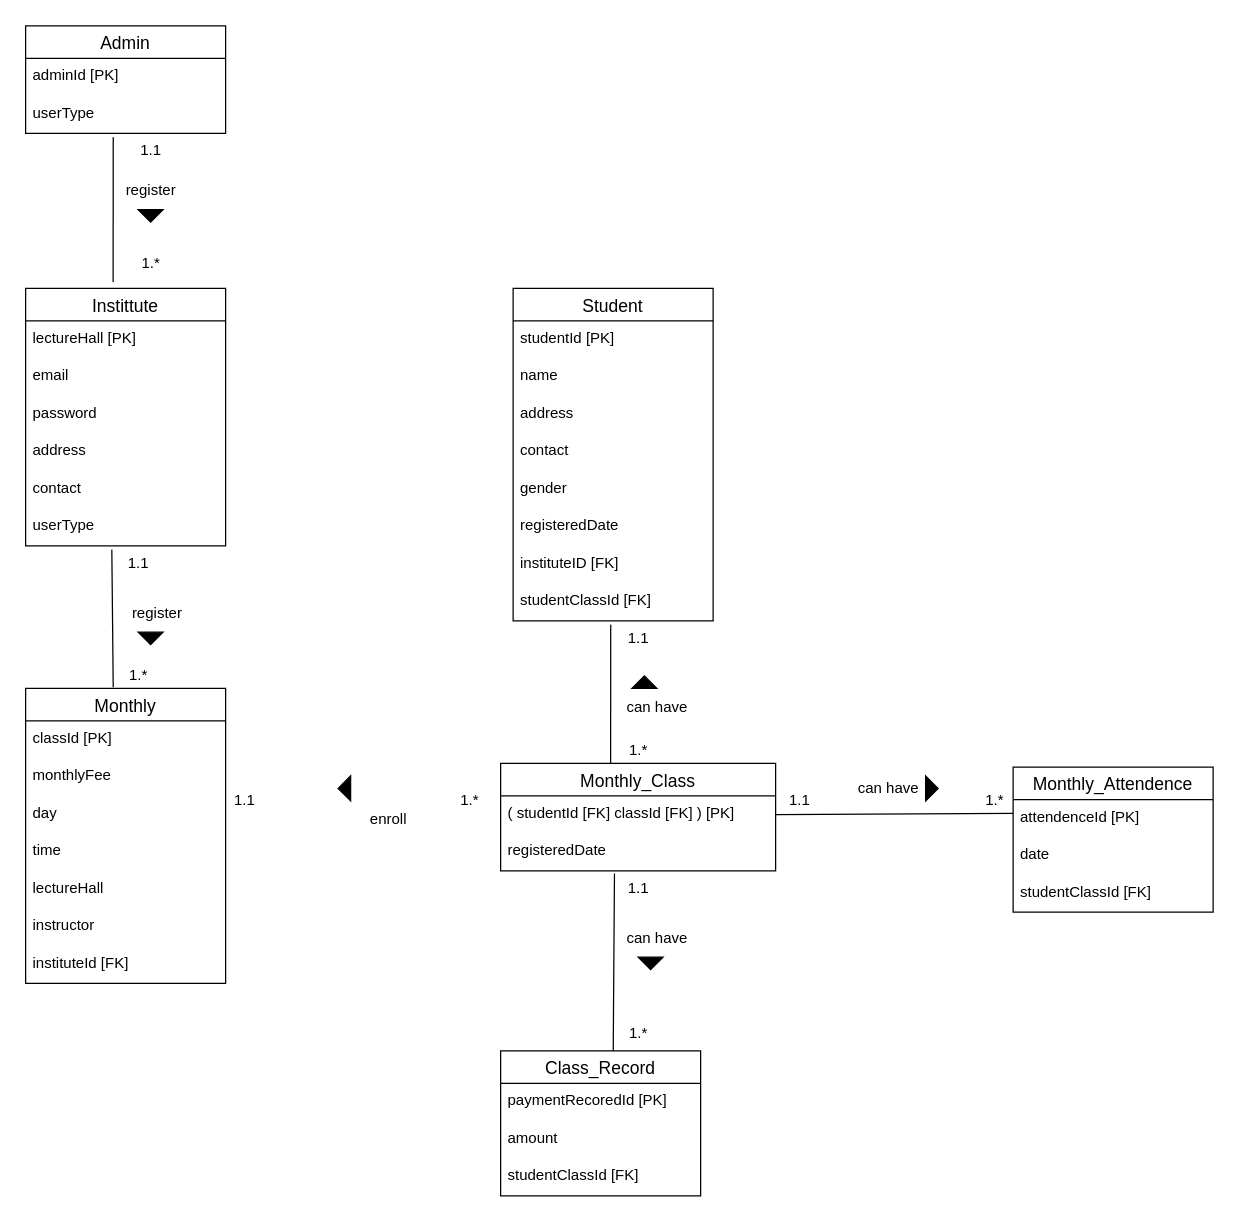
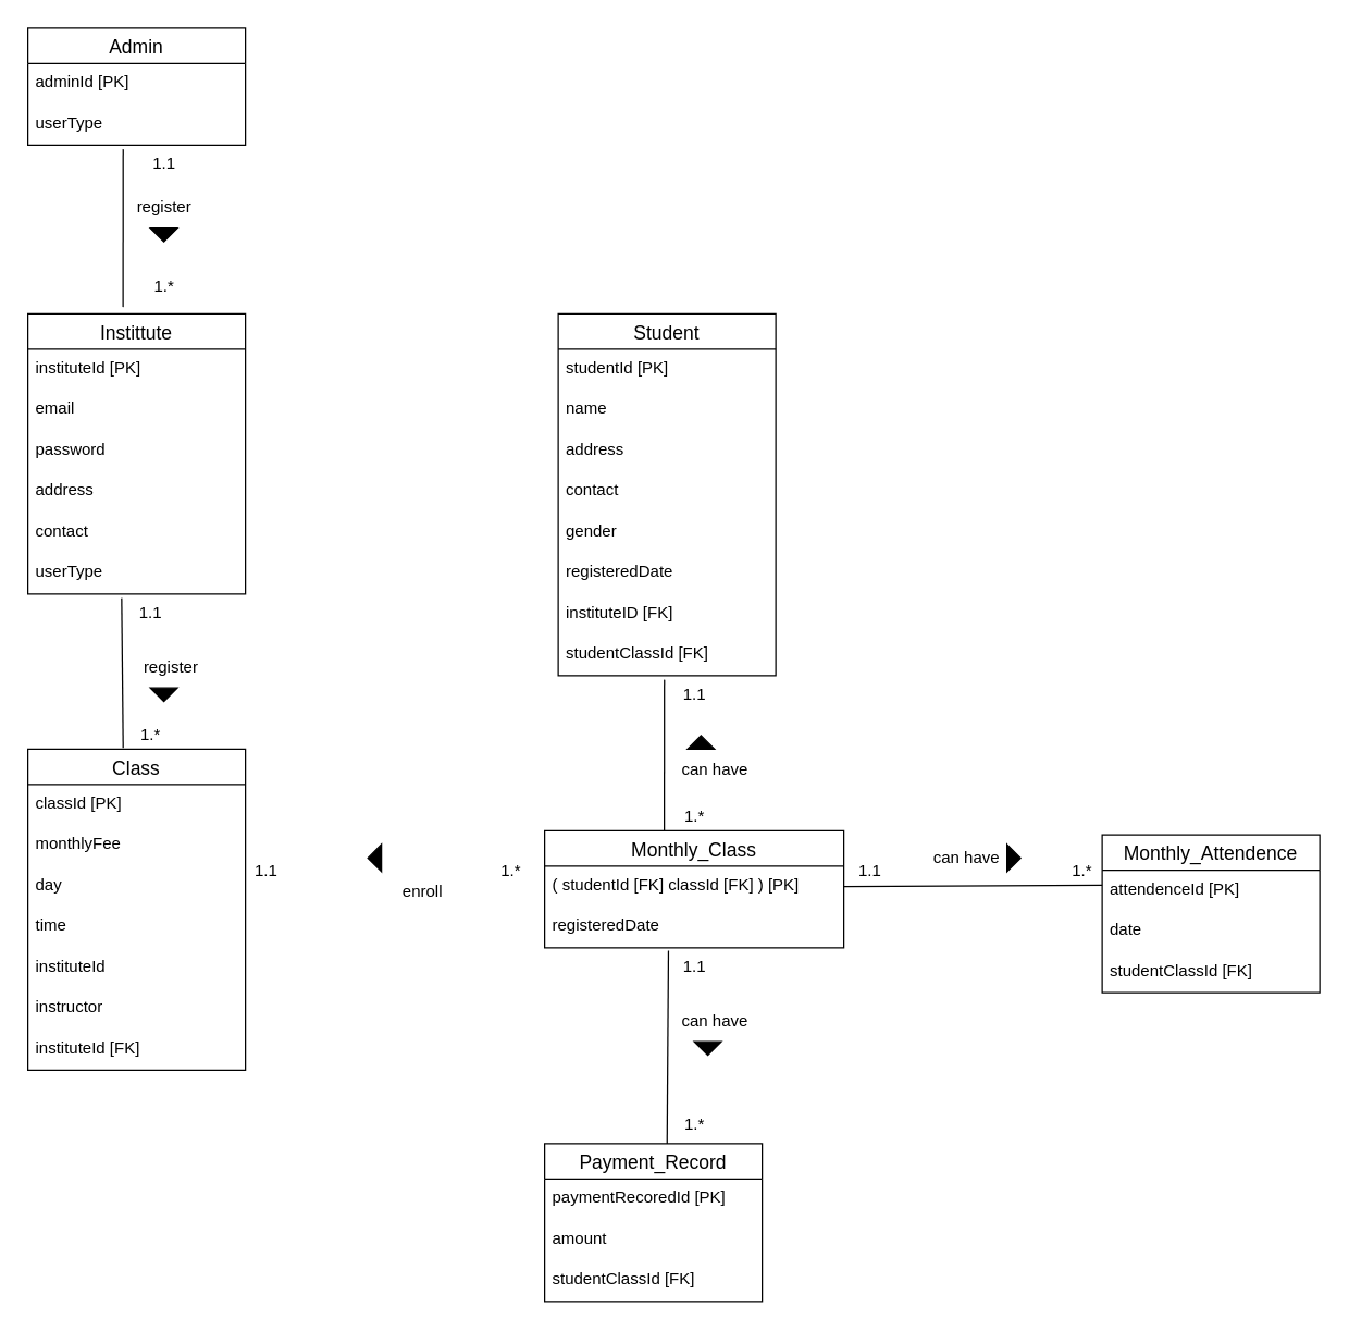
  <mxCell id="0" />
  <mxCell id="1" parent="0" />
  <mxCell id="2" value="Instittute" style="swimlane;fontStyle=0;childLayout=stackLayout;horizontal=1;startSize=26;horizontalStack=0;resizeParent=1;resizeParentMax=0;resizeLast=0;collapsible=1;marginBottom=0;align=center;fontSize=14;" parent="1" vertex="1"><mxGeometry x="20" y="230" width="160" height="206" as="geometry" /></mxCell>
- <mxCell id="3" value="lectureHall [PK]" style="text;strokeColor=none;fillColor=none;spacingLeft=4;spacingRight=4;overflow=hidden;rotatable=0;points=[[0,0.5],[1,0.5]];portConstraint=eastwest;fontSize=12;" parent="2" vertex="1"><mxGeometry y="26" width="160" height="30" as="geometry" /></mxCell>
+ <mxCell id="3" value="instituteId [PK]" style="text;strokeColor=none;fillColor=none;spacingLeft=4;spacingRight=4;overflow=hidden;rotatable=0;points=[[0,0.5],[1,0.5]];portConstraint=eastwest;fontSize=12;" parent="2" vertex="1"><mxGeometry y="26" width="160" height="30" as="geometry" /></mxCell>
  <mxCell id="4" value="email" style="text;strokeColor=none;fillColor=none;spacingLeft=4;spacingRight=4;overflow=hidden;rotatable=0;points=[[0,0.5],[1,0.5]];portConstraint=eastwest;fontSize=12;" parent="2" vertex="1"><mxGeometry y="56" width="160" height="30" as="geometry" /></mxCell>
  <mxCell id="5" value="password" style="text;strokeColor=none;fillColor=none;spacingLeft=4;spacingRight=4;overflow=hidden;rotatable=0;points=[[0,0.5],[1,0.5]];portConstraint=eastwest;fontSize=12;" parent="2" vertex="1"><mxGeometry y="86" width="160" height="30" as="geometry" /></mxCell>
  <mxCell id="6" value="address" style="text;strokeColor=none;fillColor=none;spacingLeft=4;spacingRight=4;overflow=hidden;rotatable=0;points=[[0,0.5],[1,0.5]];portConstraint=eastwest;fontSize=12;" parent="2" vertex="1"><mxGeometry y="116" width="160" height="30" as="geometry" /></mxCell>
  <mxCell id="7" value="contact" style="text;strokeColor=none;fillColor=none;spacingLeft=4;spacingRight=4;overflow=hidden;rotatable=0;points=[[0,0.5],[1,0.5]];portConstraint=eastwest;fontSize=12;" parent="2" vertex="1"><mxGeometry y="146" width="160" height="30" as="geometry" /></mxCell>
  <mxCell id="8" value="userType" style="text;strokeColor=none;fillColor=none;spacingLeft=4;spacingRight=4;overflow=hidden;rotatable=0;points=[[0,0.5],[1,0.5]];portConstraint=eastwest;fontSize=12;" parent="2" vertex="1"><mxGeometry y="176" width="160" height="30" as="geometry" /></mxCell>
  <mxCell id="9" value="Admin" style="swimlane;fontStyle=0;childLayout=stackLayout;horizontal=1;startSize=26;horizontalStack=0;resizeParent=1;resizeParentMax=0;resizeLast=0;collapsible=1;marginBottom=0;align=center;fontSize=14;" parent="1" vertex="1"><mxGeometry x="20" y="20" width="160" height="86" as="geometry" /></mxCell>
  <mxCell id="10" value="adminId [PK]" style="text;strokeColor=none;fillColor=none;spacingLeft=4;spacingRight=4;overflow=hidden;rotatable=0;points=[[0,0.5],[1,0.5]];portConstraint=eastwest;fontSize=12;" parent="9" vertex="1"><mxGeometry y="26" width="160" height="30" as="geometry" /></mxCell>
  <mxCell id="11" value="userType" style="text;strokeColor=none;fillColor=none;spacingLeft=4;spacingRight=4;overflow=hidden;rotatable=0;points=[[0,0.5],[1,0.5]];portConstraint=eastwest;fontSize=12;" parent="9" vertex="1"><mxGeometry y="56" width="160" height="30" as="geometry" /></mxCell>
- <mxCell id="12" value="Monthly" style="swimlane;fontStyle=0;childLayout=stackLayout;horizontal=1;startSize=26;horizontalStack=0;resizeParent=1;resizeParentMax=0;resizeLast=0;collapsible=1;marginBottom=0;align=center;fontSize=14;" parent="1" vertex="1"><mxGeometry x="20" y="550" width="160" height="236" as="geometry" /></mxCell>
+ <mxCell id="12" value="Class" style="swimlane;fontStyle=0;childLayout=stackLayout;horizontal=1;startSize=26;horizontalStack=0;resizeParent=1;resizeParentMax=0;resizeLast=0;collapsible=1;marginBottom=0;align=center;fontSize=14;" parent="1" vertex="1"><mxGeometry x="20" y="550" width="160" height="236" as="geometry" /></mxCell>
  <mxCell id="13" value="classId [PK]" style="text;strokeColor=none;fillColor=none;spacingLeft=4;spacingRight=4;overflow=hidden;rotatable=0;points=[[0,0.5],[1,0.5]];portConstraint=eastwest;fontSize=12;" parent="12" vertex="1"><mxGeometry y="26" width="160" height="30" as="geometry" /></mxCell>
  <mxCell id="14" value="monthlyFee" style="text;strokeColor=none;fillColor=none;spacingLeft=4;spacingRight=4;overflow=hidden;rotatable=0;points=[[0,0.5],[1,0.5]];portConstraint=eastwest;fontSize=12;" parent="12" vertex="1"><mxGeometry y="56" width="160" height="30" as="geometry" /></mxCell>
  <mxCell id="15" value="day" style="text;strokeColor=none;fillColor=none;spacingLeft=4;spacingRight=4;overflow=hidden;rotatable=0;points=[[0,0.5],[1,0.5]];portConstraint=eastwest;fontSize=12;" parent="12" vertex="1"><mxGeometry y="86" width="160" height="30" as="geometry" /></mxCell>
  <mxCell id="16" value="time" style="text;strokeColor=none;fillColor=none;spacingLeft=4;spacingRight=4;overflow=hidden;rotatable=0;points=[[0,0.5],[1,0.5]];portConstraint=eastwest;fontSize=12;" parent="12" vertex="1"><mxGeometry y="116" width="160" height="30" as="geometry" /></mxCell>
- <mxCell id="17" value="lectureHall" style="text;strokeColor=none;fillColor=none;spacingLeft=4;spacingRight=4;overflow=hidden;rotatable=0;points=[[0,0.5],[1,0.5]];portConstraint=eastwest;fontSize=12;" parent="12" vertex="1"><mxGeometry y="146" width="160" height="30" as="geometry" /></mxCell>
+ <mxCell id="17" value="instituteId" style="text;strokeColor=none;fillColor=none;spacingLeft=4;spacingRight=4;overflow=hidden;rotatable=0;points=[[0,0.5],[1,0.5]];portConstraint=eastwest;fontSize=12;" parent="12" vertex="1"><mxGeometry y="146" width="160" height="30" as="geometry" /></mxCell>
  <mxCell id="18" value="instructor" style="text;strokeColor=none;fillColor=none;spacingLeft=4;spacingRight=4;overflow=hidden;rotatable=0;points=[[0,0.5],[1,0.5]];portConstraint=eastwest;fontSize=12;" parent="12" vertex="1"><mxGeometry y="176" width="160" height="30" as="geometry" /></mxCell>
  <mxCell id="19" value="instituteId [FK]" style="text;strokeColor=none;fillColor=none;spacingLeft=4;spacingRight=4;overflow=hidden;rotatable=0;points=[[0,0.5],[1,0.5]];portConstraint=eastwest;fontSize=12;" parent="12" vertex="1"><mxGeometry y="206" width="160" height="30" as="geometry" /></mxCell>
  <mxCell id="20" value="Student" style="swimlane;fontStyle=0;childLayout=stackLayout;horizontal=1;startSize=26;horizontalStack=0;resizeParent=1;resizeParentMax=0;resizeLast=0;collapsible=1;marginBottom=0;align=center;fontSize=14;" parent="1" vertex="1"><mxGeometry x="410" y="230" width="160" height="266" as="geometry" /></mxCell>
  <mxCell id="21" value="studentId [PK]" style="text;strokeColor=none;fillColor=none;spacingLeft=4;spacingRight=4;overflow=hidden;rotatable=0;points=[[0,0.5],[1,0.5]];portConstraint=eastwest;fontSize=12;" parent="20" vertex="1"><mxGeometry y="26" width="160" height="30" as="geometry" /></mxCell>
  <mxCell id="22" value="name" style="text;strokeColor=none;fillColor=none;spacingLeft=4;spacingRight=4;overflow=hidden;rotatable=0;points=[[0,0.5],[1,0.5]];portConstraint=eastwest;fontSize=12;" parent="20" vertex="1"><mxGeometry y="56" width="160" height="30" as="geometry" /></mxCell>
  <mxCell id="23" value="address" style="text;strokeColor=none;fillColor=none;spacingLeft=4;spacingRight=4;overflow=hidden;rotatable=0;points=[[0,0.5],[1,0.5]];portConstraint=eastwest;fontSize=12;" parent="20" vertex="1"><mxGeometry y="86" width="160" height="30" as="geometry" /></mxCell>
  <mxCell id="24" value="contact" style="text;strokeColor=none;fillColor=none;spacingLeft=4;spacingRight=4;overflow=hidden;rotatable=0;points=[[0,0.5],[1,0.5]];portConstraint=eastwest;fontSize=12;" parent="20" vertex="1"><mxGeometry y="116" width="160" height="30" as="geometry" /></mxCell>
  <mxCell id="25" value="gender" style="text;strokeColor=none;fillColor=none;spacingLeft=4;spacingRight=4;overflow=hidden;rotatable=0;points=[[0,0.5],[1,0.5]];portConstraint=eastwest;fontSize=12;" parent="20" vertex="1"><mxGeometry y="146" width="160" height="30" as="geometry" /></mxCell>
  <mxCell id="26" value="registeredDate" style="text;strokeColor=none;fillColor=none;spacingLeft=4;spacingRight=4;overflow=hidden;rotatable=0;points=[[0,0.5],[1,0.5]];portConstraint=eastwest;fontSize=12;" parent="20" vertex="1"><mxGeometry y="176" width="160" height="30" as="geometry" /></mxCell>
  <mxCell id="27" value="instituteID [FK]" style="text;strokeColor=none;fillColor=none;spacingLeft=4;spacingRight=4;overflow=hidden;rotatable=0;points=[[0,0.5],[1,0.5]];portConstraint=eastwest;fontSize=12;" parent="20" vertex="1"><mxGeometry y="206" width="160" height="30" as="geometry" /></mxCell>
  <mxCell id="28" value="studentClassId [FK]" style="text;strokeColor=none;fillColor=none;spacingLeft=4;spacingRight=4;overflow=hidden;rotatable=0;points=[[0,0.5],[1,0.5]];portConstraint=eastwest;fontSize=12;" parent="20" vertex="1"><mxGeometry y="236" width="160" height="30" as="geometry" /></mxCell>
  <mxCell id="29" value="Monthly_Class" style="swimlane;fontStyle=0;childLayout=stackLayout;horizontal=1;startSize=26;horizontalStack=0;resizeParent=1;resizeParentMax=0;resizeLast=0;collapsible=1;marginBottom=0;align=center;fontSize=14;" parent="1" vertex="1"><mxGeometry x="400" y="610" width="220" height="86" as="geometry" /></mxCell>
  <mxCell id="30" value="( studentId [FK] classId [FK] ) [PK]" style="text;strokeColor=none;fillColor=none;spacingLeft=4;spacingRight=4;overflow=hidden;rotatable=0;points=[[0,0.5],[1,0.5]];portConstraint=eastwest;fontSize=12;" parent="29" vertex="1"><mxGeometry y="26" width="220" height="30" as="geometry" /></mxCell>
  <mxCell id="31" value="registeredDate" style="text;strokeColor=none;fillColor=none;spacingLeft=4;spacingRight=4;overflow=hidden;rotatable=0;points=[[0,0.5],[1,0.5]];portConstraint=eastwest;fontSize=12;" parent="29" vertex="1"><mxGeometry y="56" width="220" height="30" as="geometry" /></mxCell>
  <mxCell id="32" value="Monthly_Attendence" style="swimlane;fontStyle=0;childLayout=stackLayout;horizontal=1;startSize=26;horizontalStack=0;resizeParent=1;resizeParentMax=0;resizeLast=0;collapsible=1;marginBottom=0;align=center;fontSize=14;" parent="1" vertex="1"><mxGeometry x="810" y="613" width="160" height="116" as="geometry" /></mxCell>
  <mxCell id="33" value="attendenceId [PK]" style="text;strokeColor=none;fillColor=none;spacingLeft=4;spacingRight=4;overflow=hidden;rotatable=0;points=[[0,0.5],[1,0.5]];portConstraint=eastwest;fontSize=12;" parent="32" vertex="1"><mxGeometry y="26" width="160" height="30" as="geometry" /></mxCell>
  <mxCell id="34" value="date" style="text;strokeColor=none;fillColor=none;spacingLeft=4;spacingRight=4;overflow=hidden;rotatable=0;points=[[0,0.5],[1,0.5]];portConstraint=eastwest;fontSize=12;" parent="32" vertex="1"><mxGeometry y="56" width="160" height="30" as="geometry" /></mxCell>
  <mxCell id="35" value="studentClassId [FK]" style="text;strokeColor=none;fillColor=none;spacingLeft=4;spacingRight=4;overflow=hidden;rotatable=0;points=[[0,0.5],[1,0.5]];portConstraint=eastwest;fontSize=12;" parent="32" vertex="1"><mxGeometry y="86" width="160" height="30" as="geometry" /></mxCell>
- <mxCell id="36" value="Class_Record" style="swimlane;fontStyle=0;childLayout=stackLayout;horizontal=1;startSize=26;horizontalStack=0;resizeParent=1;resizeParentMax=0;resizeLast=0;collapsible=1;marginBottom=0;align=center;fontSize=14;" parent="1" vertex="1"><mxGeometry x="400" y="840" width="160" height="116" as="geometry" /></mxCell>
+ <mxCell id="36" value="Payment_Record" style="swimlane;fontStyle=0;childLayout=stackLayout;horizontal=1;startSize=26;horizontalStack=0;resizeParent=1;resizeParentMax=0;resizeLast=0;collapsible=1;marginBottom=0;align=center;fontSize=14;" parent="1" vertex="1"><mxGeometry x="400" y="840" width="160" height="116" as="geometry" /></mxCell>
  <mxCell id="37" value="paymentRecoredId [PK]" style="text;strokeColor=none;fillColor=none;spacingLeft=4;spacingRight=4;overflow=hidden;rotatable=0;points=[[0,0.5],[1,0.5]];portConstraint=eastwest;fontSize=12;" parent="36" vertex="1"><mxGeometry y="26" width="160" height="30" as="geometry" /></mxCell>
  <mxCell id="38" value="amount" style="text;strokeColor=none;fillColor=none;spacingLeft=4;spacingRight=4;overflow=hidden;rotatable=0;points=[[0,0.5],[1,0.5]];portConstraint=eastwest;fontSize=12;" parent="36" vertex="1"><mxGeometry y="56" width="160" height="30" as="geometry" /></mxCell>
  <mxCell id="39" value="studentClassId [FK]" style="text;strokeColor=none;fillColor=none;spacingLeft=4;spacingRight=4;overflow=hidden;rotatable=0;points=[[0,0.5],[1,0.5]];portConstraint=eastwest;fontSize=12;" parent="36" vertex="1"><mxGeometry y="86" width="160" height="30" as="geometry" /></mxCell>
  <mxCell id="40" value="" style="endArrow=none;html=1;entryX=0.438;entryY=1.1;entryDx=0;entryDy=0;entryPerimeter=0;" parent="1" target="11" edge="1"><mxGeometry width="50" height="50" relative="1" as="geometry"><mxPoint x="90" y="225" as="sourcePoint" /><mxPoint x="130" y="150" as="targetPoint" /></mxGeometry></mxCell>
  <mxCell id="41" value="1.1" style="text;html=1;align=center;verticalAlign=middle;resizable=0;points=[];autosize=1;" parent="1" vertex="1"><mxGeometry x="105" y="110" width="30" height="20" as="geometry" /></mxCell>
  <mxCell id="42" value="1.*" style="text;html=1;align=center;verticalAlign=middle;resizable=0;points=[];autosize=1;" parent="1" vertex="1"><mxGeometry x="105" y="200" width="30" height="20" as="geometry" /></mxCell>
  <mxCell id="43" value="register" style="text;html=1;align=center;verticalAlign=middle;resizable=0;points=[];autosize=1;" parent="1" vertex="1"><mxGeometry x="90" y="142" width="60" height="20" as="geometry" /></mxCell>
  <mxCell id="44" value="" style="triangle;whiteSpace=wrap;html=1;fillColor=#000000;" parent="1" vertex="1"><mxGeometry x="740" y="620" width="10" height="20" as="geometry" /></mxCell>
  <mxCell id="45" value="" style="triangle;whiteSpace=wrap;html=1;fillColor=#000000;rotation=-90;" parent="1" vertex="1"><mxGeometry x="510" y="535" width="10" height="20" as="geometry" /></mxCell>
  <mxCell id="46" value="" style="triangle;whiteSpace=wrap;html=1;fillColor=#000000;rotation=-180;" parent="1" vertex="1"><mxGeometry x="270" y="620" width="10" height="20" as="geometry" /></mxCell>
  <mxCell id="47" value="" style="triangle;whiteSpace=wrap;html=1;fillColor=#000000;rotation=90;" parent="1" vertex="1"><mxGeometry x="115" y="162" width="10" height="20" as="geometry" /></mxCell>
  <mxCell id="48" value="" style="endArrow=none;html=1;entryX=0.488;entryY=1.1;entryDx=0;entryDy=0;entryPerimeter=0;" parent="1" target="28" edge="1"><mxGeometry width="50" height="50" relative="1" as="geometry"><mxPoint x="488" y="610" as="sourcePoint" /><mxPoint x="440" y="520" as="targetPoint" /></mxGeometry></mxCell>
  <mxCell id="49" value="" style="endArrow=none;html=1;exitX=1;exitY=0.5;exitDx=0;exitDy=0;" parent="1" source="30" edge="1"><mxGeometry width="50" height="50" relative="1" as="geometry"><mxPoint x="710" y="680" as="sourcePoint" /><mxPoint x="810" y="650" as="targetPoint" /></mxGeometry></mxCell>
  <mxCell id="50" value="" style="endArrow=none;html=1;entryX=0.414;entryY=1.067;entryDx=0;entryDy=0;entryPerimeter=0;exitX=0.563;exitY=0;exitDx=0;exitDy=0;exitPerimeter=0;" parent="1" source="36" target="31" edge="1"><mxGeometry width="50" height="50" relative="1" as="geometry"><mxPoint x="490" y="835" as="sourcePoint" /><mxPoint x="490" y="750" as="targetPoint" /></mxGeometry></mxCell>
  <mxCell id="51" value="" style="endArrow=none;html=1;entryX=0.431;entryY=1.1;entryDx=0;entryDy=0;entryPerimeter=0;exitX=0.438;exitY=-0.004;exitDx=0;exitDy=0;exitPerimeter=0;" parent="1" source="12" target="8" edge="1"><mxGeometry width="50" height="50" relative="1" as="geometry"><mxPoint x="89" y="540" as="sourcePoint" /><mxPoint x="120" y="490" as="targetPoint" /></mxGeometry></mxCell>
  <mxCell id="52" value="1.1" style="text;html=1;align=center;verticalAlign=middle;resizable=0;points=[];autosize=1;" parent="1" vertex="1"><mxGeometry x="95" y="440" width="30" height="20" as="geometry" /></mxCell>
  <mxCell id="53" value="1.*" style="text;html=1;align=center;verticalAlign=middle;resizable=0;points=[];autosize=1;" parent="1" vertex="1"><mxGeometry x="95" y="530" width="30" height="20" as="geometry" /></mxCell>
  <mxCell id="54" value="register" style="text;html=1;align=center;verticalAlign=middle;resizable=0;points=[];autosize=1;" parent="1" vertex="1"><mxGeometry x="95" y="480" width="60" height="20" as="geometry" /></mxCell>
  <mxCell id="55" value="" style="triangle;whiteSpace=wrap;html=1;fillColor=#000000;rotation=90;" parent="1" vertex="1"><mxGeometry x="115" y="500" width="10" height="20" as="geometry" /></mxCell>
  <mxCell id="56" value="enroll" style="text;html=1;align=center;verticalAlign=middle;resizable=0;points=[];autosize=1;" parent="1" vertex="1"><mxGeometry x="290" y="645" width="40" height="20" as="geometry" /></mxCell>
  <mxCell id="57" value="1.1" style="text;html=1;align=center;verticalAlign=middle;resizable=0;points=[];autosize=1;" parent="1" vertex="1"><mxGeometry x="495" y="500" width="30" height="20" as="geometry" /></mxCell>
  <mxCell id="58" value="1.*" style="text;html=1;align=center;verticalAlign=middle;resizable=0;points=[];autosize=1;" parent="1" vertex="1"><mxGeometry x="495" y="590" width="30" height="20" as="geometry" /></mxCell>
  <mxCell id="59" value="1.*" style="text;html=1;align=center;verticalAlign=middle;resizable=0;points=[];autosize=1;" parent="1" vertex="1"><mxGeometry x="360" y="630" width="30" height="20" as="geometry" /></mxCell>
  <mxCell id="60" value="1.*" style="text;html=1;align=center;verticalAlign=middle;resizable=0;points=[];autosize=1;" parent="1" vertex="1"><mxGeometry x="495" y="816" width="30" height="20" as="geometry" /></mxCell>
  <mxCell id="61" value="1.*" style="text;html=1;align=center;verticalAlign=middle;resizable=0;points=[];autosize=1;" parent="1" vertex="1"><mxGeometry x="780" y="630" width="30" height="20" as="geometry" /></mxCell>
  <mxCell id="62" value="1.1" style="text;html=1;align=center;verticalAlign=middle;resizable=0;points=[];autosize=1;" parent="1" vertex="1"><mxGeometry x="624" y="630" width="30" height="20" as="geometry" /></mxCell>
  <mxCell id="63" value="1.1" style="text;html=1;align=center;verticalAlign=middle;resizable=0;points=[];autosize=1;" parent="1" vertex="1"><mxGeometry x="495" y="700" width="30" height="20" as="geometry" /></mxCell>
  <mxCell id="64" value="1.1" style="text;html=1;align=center;verticalAlign=middle;resizable=0;points=[];autosize=1;" parent="1" vertex="1"><mxGeometry x="180" y="630" width="30" height="20" as="geometry" /></mxCell>
  <mxCell id="65" value="can have" style="text;html=1;align=center;verticalAlign=middle;resizable=0;points=[];autosize=1;" parent="1" vertex="1"><mxGeometry x="495" y="555" width="60" height="20" as="geometry" /></mxCell>
  <mxCell id="66" value="can have" style="text;html=1;align=center;verticalAlign=middle;resizable=0;points=[];autosize=1;" parent="1" vertex="1"><mxGeometry x="680" y="620" width="60" height="20" as="geometry" /></mxCell>
  <mxCell id="67" value="can have" style="text;html=1;align=center;verticalAlign=middle;resizable=0;points=[];autosize=1;" parent="1" vertex="1"><mxGeometry x="495" y="740" width="60" height="20" as="geometry" /></mxCell>
  <mxCell id="68" value="" style="triangle;whiteSpace=wrap;html=1;fillColor=#000000;rotation=90;" parent="1" vertex="1"><mxGeometry x="515" y="760" width="10" height="20" as="geometry" /></mxCell>
